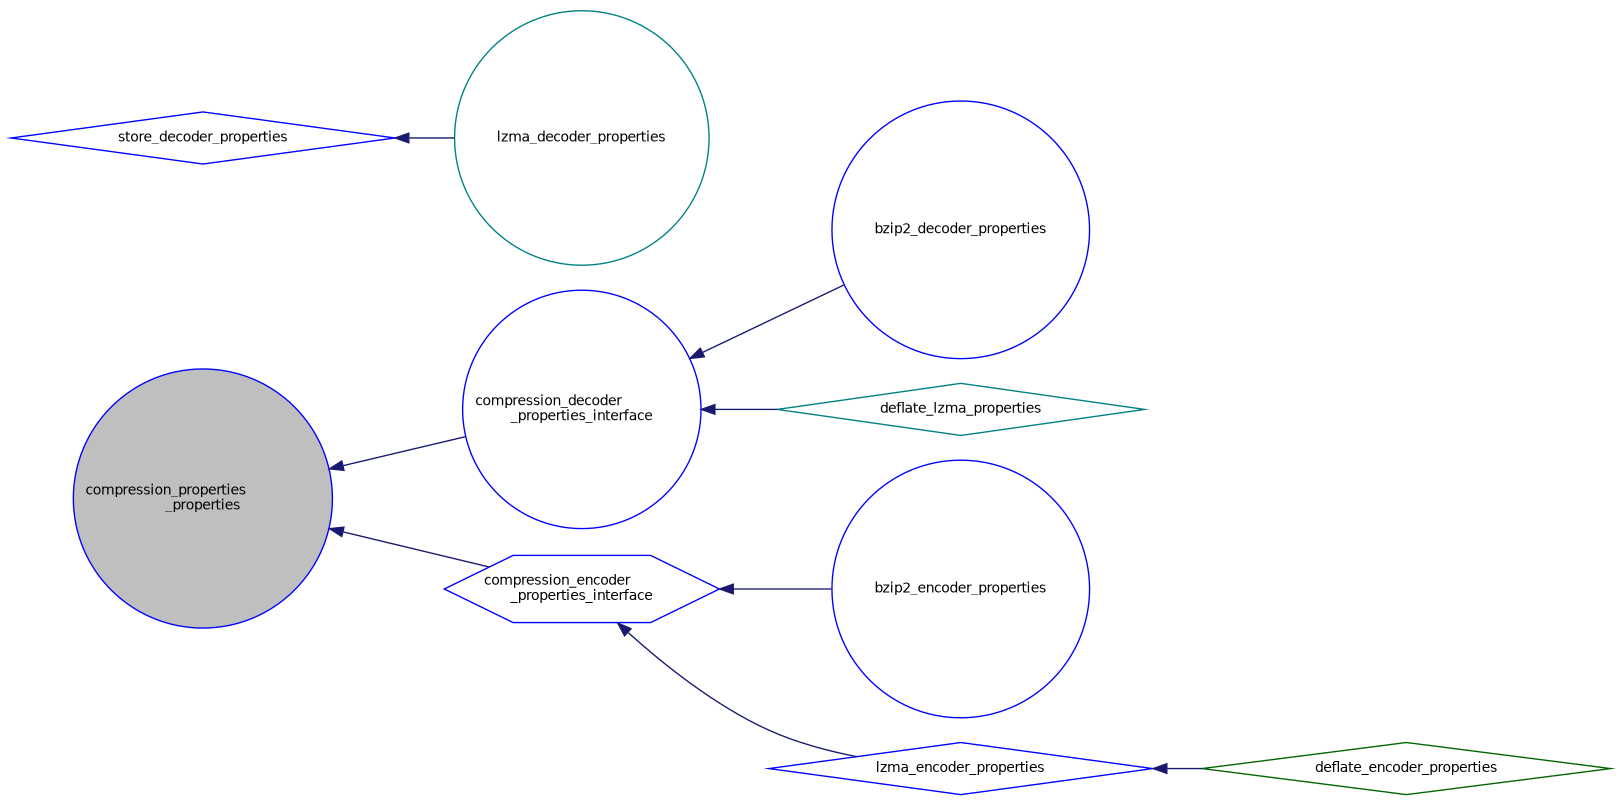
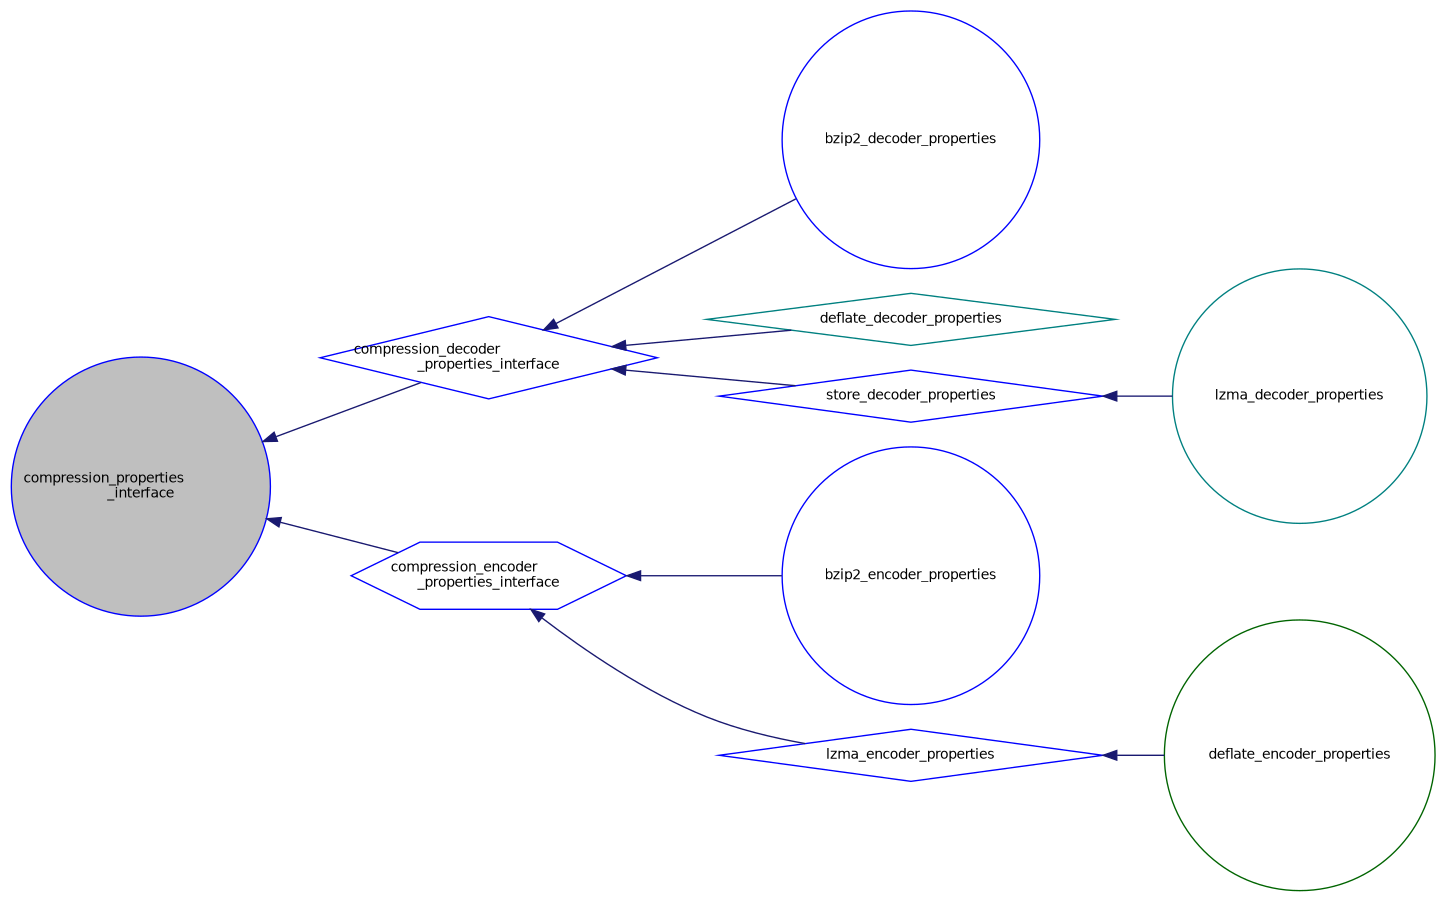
  digraph {
    rankdir=LR
    node [color=blue fillcolor=white fontname=Helvetica fontsize=10 shape=circle style=filled]
    edge [color=midnightblue dir=back fontname=Helvetica fontsize=10 labelfontname=Helvetica labelfontsize=10 style=solid]
-   n1 [fillcolor=grey75 fontcolor=black height=0.2 label="compression_properties\l_properties" width=0.4]
-   n2 [height=0.2 label="compression_decoder\l_properties_interface" width=0.4]
+   n1 [fillcolor=grey75 fontcolor=black height=0.2 label="compression_properties\l_interface" width=0.4]
+   n2 [height=0.2 label="compression_decoder\l_properties_interface" shape=diamond width=0.4]
    n3 [height=0.2 label="compression_encoder\l_properties_interface" shape=hexagon width=0.4]
    n4 [height=0.2 label=bzip2_decoder_properties width=0.4]
-   n5 [color=teal height=0.2 label=deflate_lzma_properties shape=diamond width=0.4]
+   n5 [color=teal height=0.2 label=deflate_decoder_properties shape=diamond width=0.4]
    n6 [height=0.2 label=store_decoder_properties shape=diamond width=0.4]
    n7 [height=0.2 label=bzip2_encoder_properties width=0.4]
    n8 [height=0.2 label=lzma_encoder_properties shape=diamond width=0.4]
    n9 [color=teal height=0.2 label=lzma_decoder_properties width=0.4]
-   n10 [color=darkgreen height=0.2 label=deflate_encoder_properties shape=diamond width=0.4]
+   n10 [color=darkgreen height=0.2 label=deflate_encoder_properties width=0.4]
    n1 -> n2
    n1 -> n3
    n2 -> n4
    n2 -> n5
+   n2 -> n6
    n3 -> n7
    n3 -> n8
    n6 -> n9
    n8 -> n10
  }
